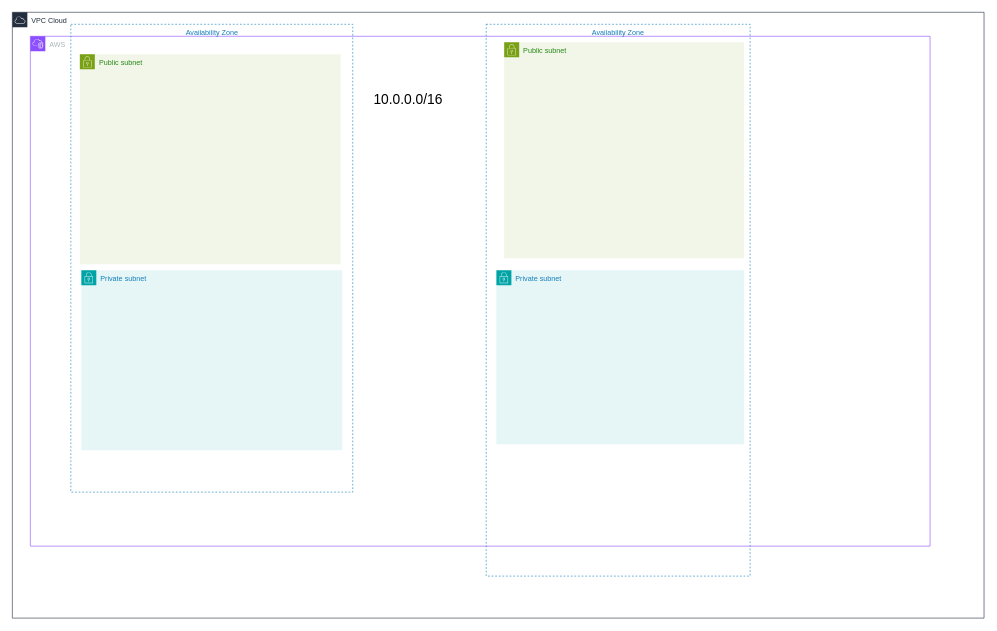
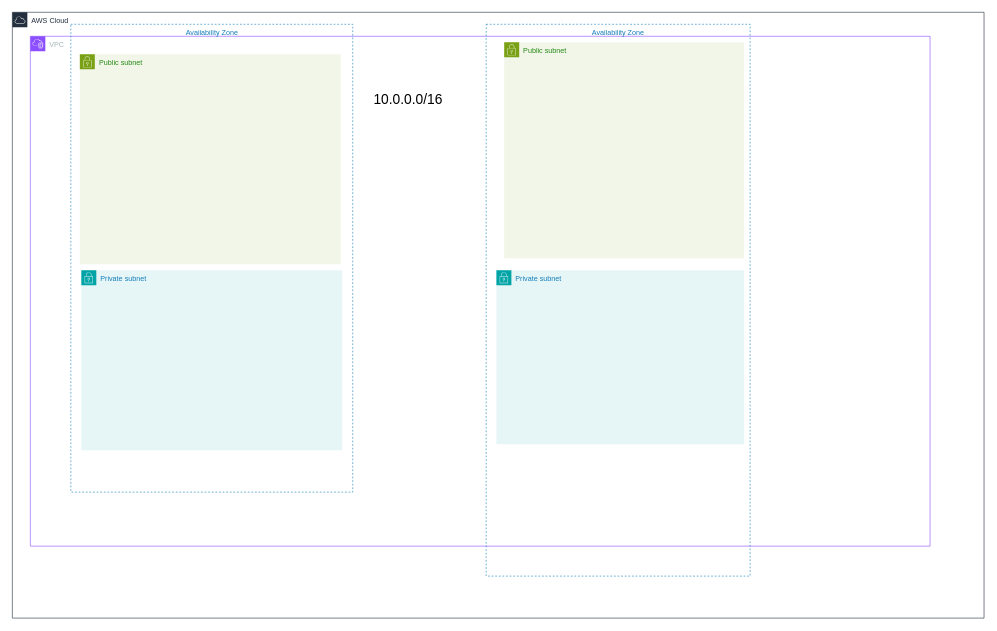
  <mxCell id="0" />
  <mxCell id="1" parent="0" />
- <mxCell id="2" value="VPC Cloud" style="points=[[0,0],[0.25,0],[0.5,0],[0.75,0],[1,0],[1,0.25],[1,0.5],[1,0.75],[1,1],[0.75,1],[0.5,1],[0.25,1],[0,1],[0,0.75],[0,0.5],[0,0.25]];outlineConnect=0;gradientColor=none;html=1;whiteSpace=wrap;fontSize=12;fontStyle=0;container=1;pointerEvents=0;collapsible=0;recursiveResize=0;shape=mxgraph.aws4.group;grIcon=mxgraph.aws4.group_aws_cloud;strokeColor=#232F3E;fillColor=none;verticalAlign=top;align=left;spacingLeft=30;fontColor=#232F3E;dashed=0;" vertex="1" parent="1"><mxGeometry x="20" y="20" width="1620" height="1010" as="geometry" /></mxCell>
- <mxCell id="3" value="AWS" style="points=[[0,0],[0.25,0],[0.5,0],[0.75,0],[1,0],[1,0.25],[1,0.5],[1,0.75],[1,1],[0.75,1],[0.5,1],[0.25,1],[0,1],[0,0.75],[0,0.5],[0,0.25]];outlineConnect=0;gradientColor=none;html=1;whiteSpace=wrap;fontSize=12;fontStyle=0;container=0;pointerEvents=0;collapsible=0;recursiveResize=0;shape=mxgraph.aws4.group;grIcon=mxgraph.aws4.group_vpc2;strokeColor=#8C4FFF;fillColor=none;verticalAlign=top;align=left;spacingLeft=30;fontColor=#AAB7B8;dashed=0;" vertex="1" parent="2"><mxGeometry x="30" y="40" width="1500" height="850" as="geometry" /></mxCell>
+ <mxCell id="2" value="AWS Cloud" style="points=[[0,0],[0.25,0],[0.5,0],[0.75,0],[1,0],[1,0.25],[1,0.5],[1,0.75],[1,1],[0.75,1],[0.5,1],[0.25,1],[0,1],[0,0.75],[0,0.5],[0,0.25]];outlineConnect=0;gradientColor=none;html=1;whiteSpace=wrap;fontSize=12;fontStyle=0;container=1;pointerEvents=0;collapsible=0;recursiveResize=0;shape=mxgraph.aws4.group;grIcon=mxgraph.aws4.group_aws_cloud;strokeColor=#232F3E;fillColor=none;verticalAlign=top;align=left;spacingLeft=30;fontColor=#232F3E;dashed=0;" vertex="1" parent="1"><mxGeometry x="20" y="20" width="1620" height="1010" as="geometry" /></mxCell>
+ <mxCell id="3" value="VPC" style="points=[[0,0],[0.25,0],[0.5,0],[0.75,0],[1,0],[1,0.25],[1,0.5],[1,0.75],[1,1],[0.75,1],[0.5,1],[0.25,1],[0,1],[0,0.75],[0,0.5],[0,0.25]];outlineConnect=0;gradientColor=none;html=1;whiteSpace=wrap;fontSize=12;fontStyle=0;container=0;pointerEvents=0;collapsible=0;recursiveResize=0;shape=mxgraph.aws4.group;grIcon=mxgraph.aws4.group_vpc2;strokeColor=#8C4FFF;fillColor=none;verticalAlign=top;align=left;spacingLeft=30;fontColor=#AAB7B8;dashed=0;" vertex="1" parent="2"><mxGeometry x="30" y="40" width="1500" height="850" as="geometry" /></mxCell>
  <mxCell id="4" value="Availability Zone" style="fillColor=none;strokeColor=#147EBA;dashed=1;verticalAlign=top;fontStyle=0;fontColor=#147EBA;whiteSpace=wrap;html=1;" vertex="1" parent="2"><mxGeometry x="790" y="20" width="440" height="920" as="geometry" /></mxCell>
  <mxCell id="5" value="Availability Zone" style="fillColor=none;strokeColor=#147EBA;dashed=1;verticalAlign=top;fontStyle=0;fontColor=#147EBA;whiteSpace=wrap;html=1;" vertex="1" parent="2"><mxGeometry x="97.5" y="20" width="470" height="780" as="geometry" /></mxCell>
  <mxCell id="6" value="Public subnet" style="points=[[0,0],[0.25,0],[0.5,0],[0.75,0],[1,0],[1,0.25],[1,0.5],[1,0.75],[1,1],[0.75,1],[0.5,1],[0.25,1],[0,1],[0,0.75],[0,0.5],[0,0.25]];outlineConnect=0;gradientColor=none;html=1;whiteSpace=wrap;fontSize=12;fontStyle=0;container=1;pointerEvents=0;collapsible=0;recursiveResize=0;shape=mxgraph.aws4.group;grIcon=mxgraph.aws4.group_security_group;grStroke=0;strokeColor=#7AA116;fillColor=#F2F6E8;verticalAlign=top;align=left;spacingLeft=30;fontColor=#248814;dashed=0;" vertex="1" parent="2"><mxGeometry x="820" y="50" width="400" height="360" as="geometry" /></mxCell>
  <mxCell id="7" value="Public subnet" style="points=[[0,0],[0.25,0],[0.5,0],[0.75,0],[1,0],[1,0.25],[1,0.5],[1,0.75],[1,1],[0.75,1],[0.5,1],[0.25,1],[0,1],[0,0.75],[0,0.5],[0,0.25]];outlineConnect=0;gradientColor=none;html=1;whiteSpace=wrap;fontSize=12;fontStyle=0;container=1;pointerEvents=0;collapsible=0;recursiveResize=0;shape=mxgraph.aws4.group;grIcon=mxgraph.aws4.group_security_group;grStroke=0;strokeColor=#7AA116;fillColor=#F2F6E8;verticalAlign=top;align=left;spacingLeft=30;fontColor=#248814;dashed=0;" vertex="1" parent="2"><mxGeometry x="112.5" y="70" width="435" height="350" as="geometry" /></mxCell>
  <mxCell id="8" value="Private subnet" style="points=[[0,0],[0.25,0],[0.5,0],[0.75,0],[1,0],[1,0.25],[1,0.5],[1,0.75],[1,1],[0.75,1],[0.5,1],[0.25,1],[0,1],[0,0.75],[0,0.5],[0,0.25]];outlineConnect=0;gradientColor=none;html=1;whiteSpace=wrap;fontSize=12;fontStyle=0;container=1;pointerEvents=0;collapsible=0;recursiveResize=0;shape=mxgraph.aws4.group;grIcon=mxgraph.aws4.group_security_group;grStroke=0;strokeColor=#00A4A6;fillColor=#E6F6F7;verticalAlign=top;align=left;spacingLeft=30;fontColor=#147EBA;dashed=0;" vertex="1" parent="2"><mxGeometry x="115" y="430" width="435" height="300" as="geometry" /></mxCell>
  <mxCell id="9" value="Private subnet" style="points=[[0,0],[0.25,0],[0.5,0],[0.75,0],[1,0],[1,0.25],[1,0.5],[1,0.75],[1,1],[0.75,1],[0.5,1],[0.25,1],[0,1],[0,0.75],[0,0.5],[0,0.25]];outlineConnect=0;gradientColor=none;html=1;whiteSpace=wrap;fontSize=12;fontStyle=0;container=1;pointerEvents=0;collapsible=0;recursiveResize=0;shape=mxgraph.aws4.group;grIcon=mxgraph.aws4.group_security_group;grStroke=0;strokeColor=#00A4A6;fillColor=#E6F6F7;verticalAlign=top;align=left;spacingLeft=30;fontColor=#147EBA;dashed=0;" vertex="1" parent="2"><mxGeometry x="807" y="430" width="413" height="290" as="geometry" /></mxCell>
  <mxCell id="10" value="&lt;font style=&quot;font-size: 23px;&quot;&gt;10.0.0.0/16&lt;/font&gt;" style="text;html=1;align=center;verticalAlign=middle;whiteSpace=wrap;rounded=0;" vertex="1" parent="2"><mxGeometry x="600" y="120" width="120" height="50" as="geometry" /></mxCell>
